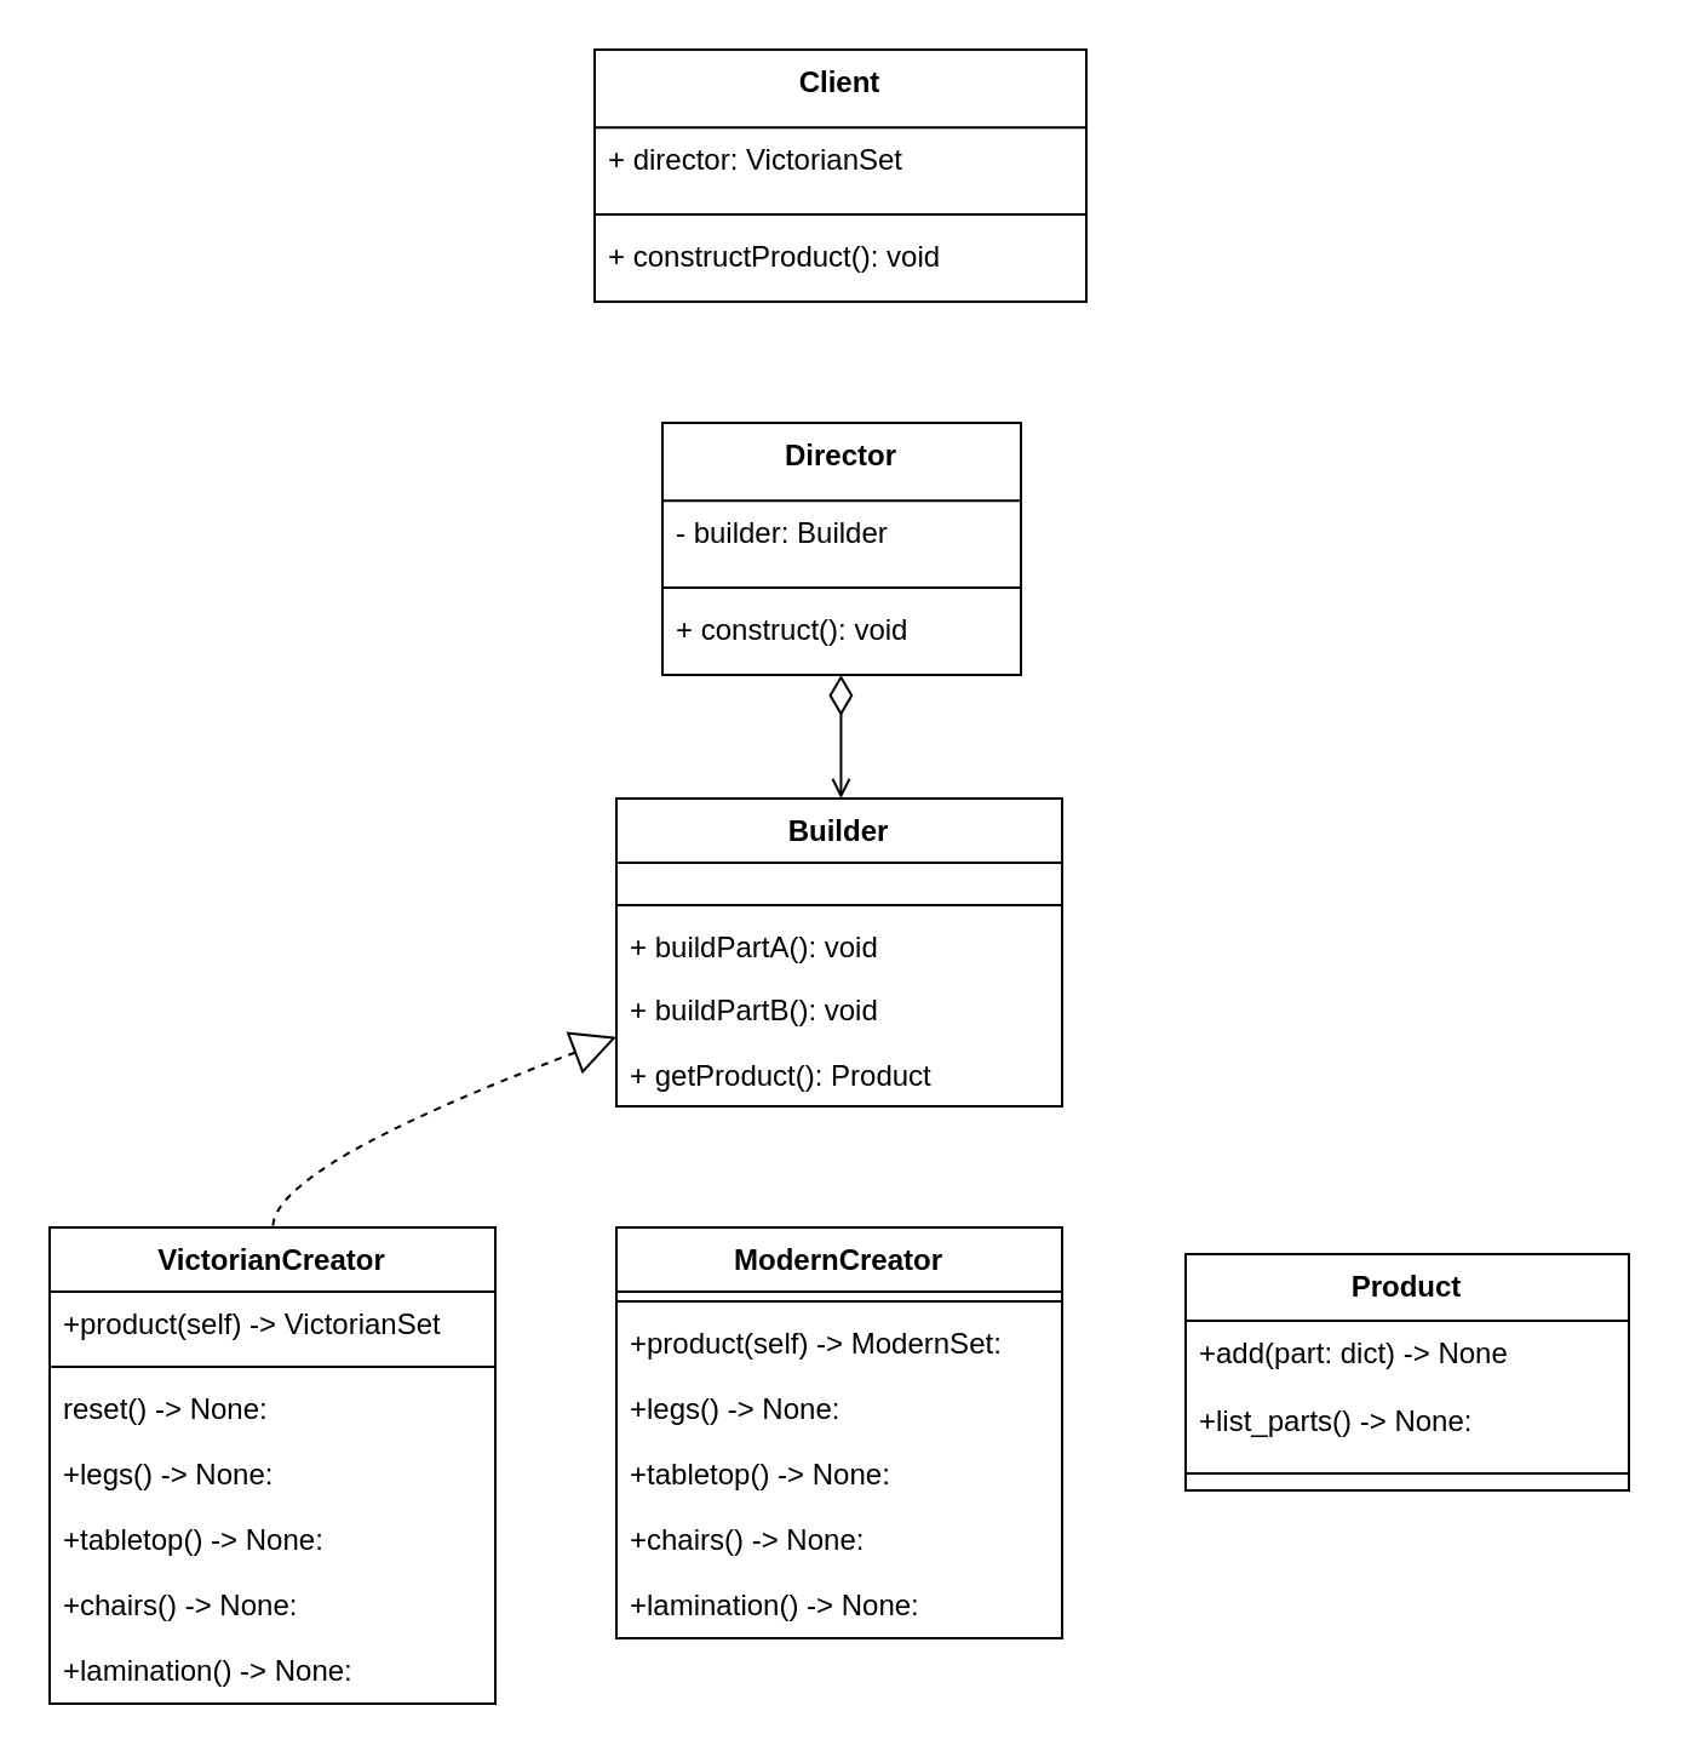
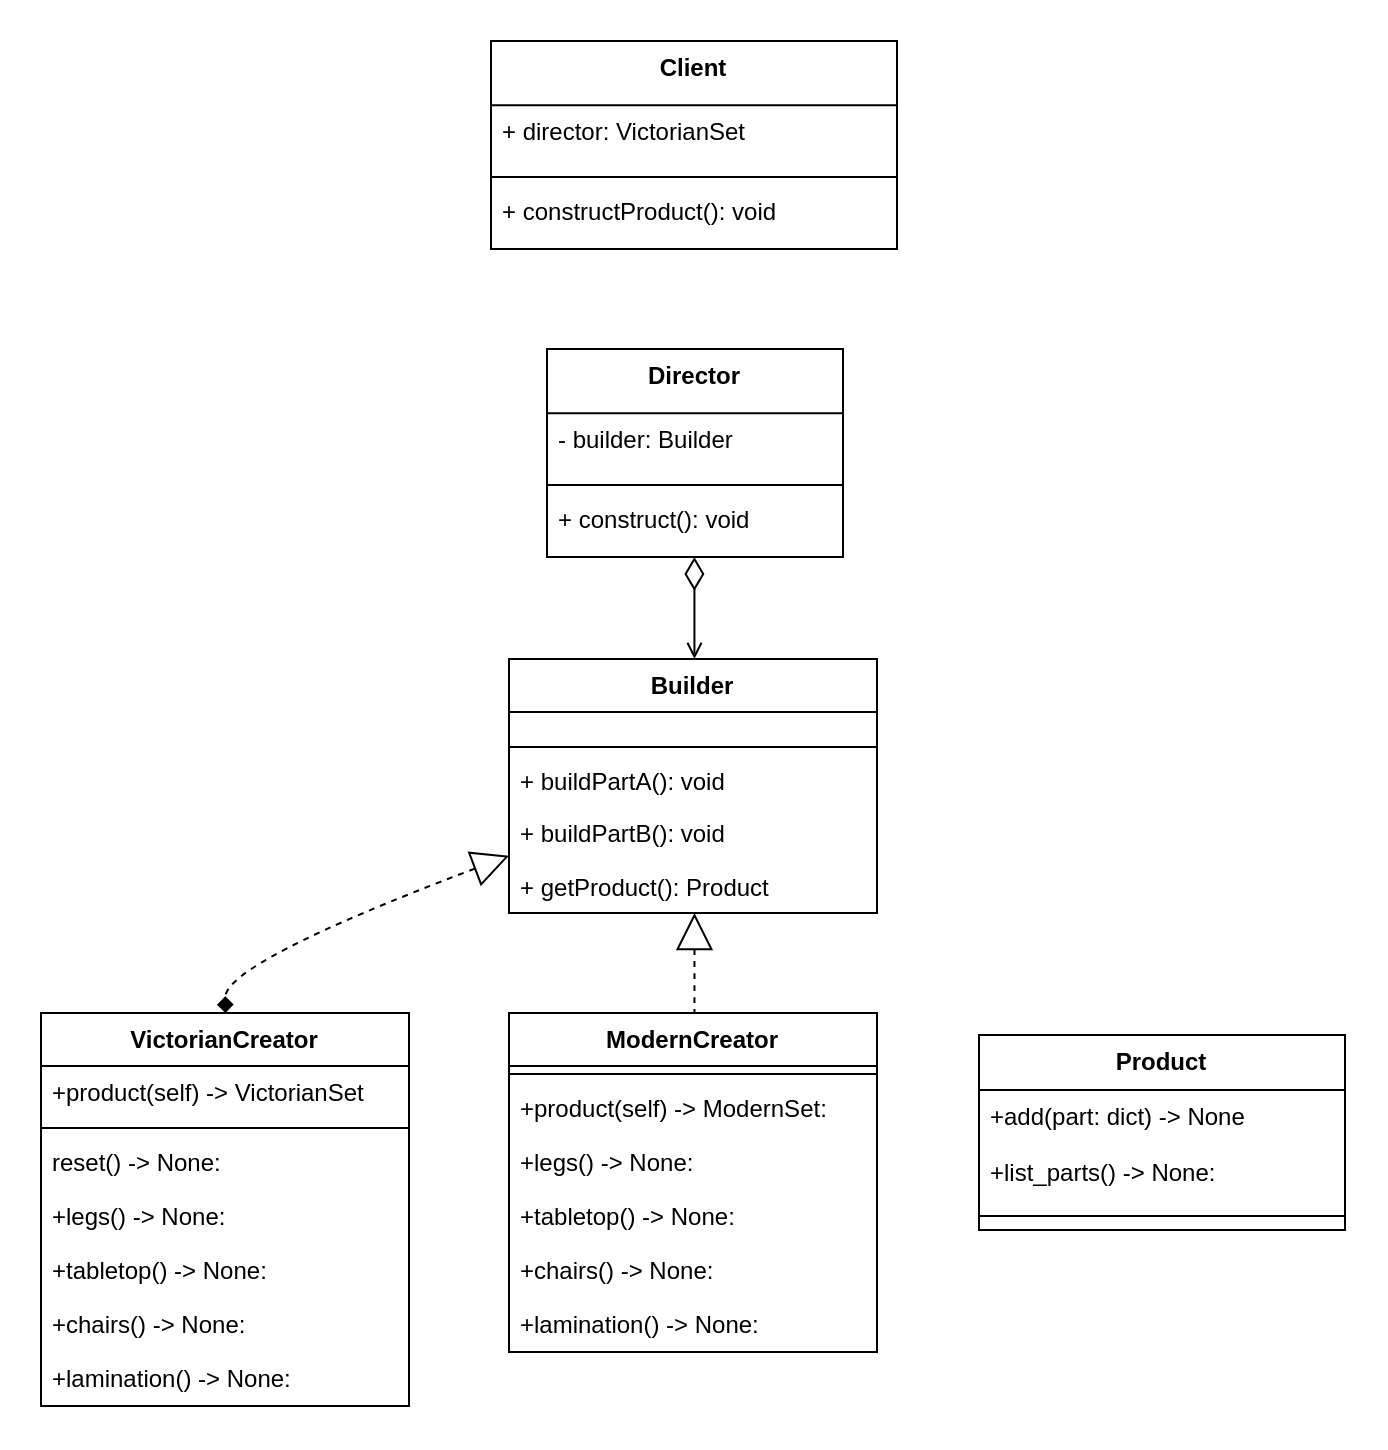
  <mxCell id="0" />
  <mxCell id="1" parent="0" />
  <mxCell id="2" value="Director" style="swimlane;fontStyle=1;align=center;verticalAlign=top;childLayout=stackLayout;horizontal=1;startSize=32.091;horizontalStack=0;resizeParent=1;resizeParentMax=0;resizeLast=0;collapsible=0;marginBottom=0;" parent="1" vertex="1"><mxGeometry x="273" y="174" width="148" height="104" as="geometry" /></mxCell>
  <mxCell id="3" value="- builder: Builder" style="text;strokeColor=none;fillColor=none;align=left;verticalAlign=top;spacingLeft=4;spacingRight=4;overflow=hidden;rotatable=0;points=[[0,0.5],[1,0.5]];portConstraint=eastwest;" parent="2" vertex="1"><mxGeometry y="32" width="148" height="32" as="geometry" /></mxCell>
  <mxCell id="4" style="line;strokeWidth=1;fillColor=none;align=left;verticalAlign=middle;spacingTop=-1;spacingLeft=3;spacingRight=3;rotatable=0;labelPosition=right;points=[];portConstraint=eastwest;strokeColor=inherit;" parent="2" vertex="1"><mxGeometry y="64" width="148" height="8" as="geometry" /></mxCell>
  <mxCell id="5" value="+ construct(): void" style="text;strokeColor=none;fillColor=none;align=left;verticalAlign=top;spacingLeft=4;spacingRight=4;overflow=hidden;rotatable=0;points=[[0,0.5],[1,0.5]];portConstraint=eastwest;" parent="2" vertex="1"><mxGeometry y="72" width="148" height="32" as="geometry" /></mxCell>
  <mxCell id="6" value="Builder" style="swimlane;fontStyle=1;align=center;verticalAlign=top;childLayout=stackLayout;horizontal=1;startSize=26.525;horizontalStack=0;resizeParent=1;resizeParentMax=0;resizeLast=0;collapsible=0;marginBottom=0;" parent="1" vertex="1"><mxGeometry x="254" y="329" width="184" height="127" as="geometry" /></mxCell>
  <mxCell id="7" style="line;strokeWidth=1;fillColor=none;align=left;verticalAlign=middle;spacingTop=-1;spacingLeft=3;spacingRight=3;rotatable=0;labelPosition=right;points=[];portConstraint=eastwest;strokeColor=inherit;" parent="6" vertex="1"><mxGeometry y="40" width="184" height="8" as="geometry" /></mxCell>
  <mxCell id="8" value="+ buildPartA(): void" style="text;strokeColor=none;fillColor=none;align=left;verticalAlign=top;spacingLeft=4;spacingRight=4;overflow=hidden;rotatable=0;points=[[0,0.5],[1,0.5]];portConstraint=eastwest;" parent="6" vertex="1"><mxGeometry y="48" width="184" height="27" as="geometry" /></mxCell>
  <mxCell id="9" value="+ buildPartB(): void" style="text;strokeColor=none;fillColor=none;align=left;verticalAlign=top;spacingLeft=4;spacingRight=4;overflow=hidden;rotatable=0;points=[[0,0.5],[1,0.5]];portConstraint=eastwest;" parent="6" vertex="1"><mxGeometry y="74" width="184" height="27" as="geometry" /></mxCell>
  <mxCell id="10" value="+ getProduct(): Product" style="text;strokeColor=none;fillColor=none;align=left;verticalAlign=top;spacingLeft=4;spacingRight=4;overflow=hidden;rotatable=0;points=[[0,0.5],[1,0.5]];portConstraint=eastwest;" parent="6" vertex="1"><mxGeometry y="101" width="184" height="27" as="geometry" /></mxCell>
  <mxCell id="11" value="VictorianCreator" style="swimlane;fontStyle=1;align=center;verticalAlign=top;childLayout=stackLayout;horizontal=1;startSize=26.525;horizontalStack=0;resizeParent=1;resizeParentMax=0;resizeLast=0;collapsible=0;marginBottom=0;" parent="1" vertex="1"><mxGeometry x="20" y="506" width="184" height="196.525" as="geometry" /></mxCell>
  <mxCell id="12" value="+product(self) -&gt; VictorianSet" style="text;strokeColor=none;fillColor=none;align=left;verticalAlign=top;spacingLeft=4;spacingRight=4;overflow=hidden;rotatable=0;points=[[0,0.5],[1,0.5]];portConstraint=eastwest;" parent="11" vertex="1"><mxGeometry y="26.525" width="184" height="27" as="geometry" /></mxCell>
  <mxCell id="13" style="line;strokeWidth=1;fillColor=none;align=left;verticalAlign=middle;spacingTop=-1;spacingLeft=3;spacingRight=3;rotatable=0;labelPosition=right;points=[];portConstraint=eastwest;strokeColor=inherit;" parent="11" vertex="1"><mxGeometry y="53.525" width="184" height="8" as="geometry" /></mxCell>
  <mxCell id="14" value="reset() -&gt; None:" style="text;strokeColor=none;fillColor=none;align=left;verticalAlign=top;spacingLeft=4;spacingRight=4;overflow=hidden;rotatable=0;points=[[0,0.5],[1,0.5]];portConstraint=eastwest;" vertex="1" parent="11"><mxGeometry y="61.525" width="184" height="27" as="geometry" /></mxCell>
  <mxCell id="15" value="+legs() -&gt; None:" style="text;strokeColor=none;fillColor=none;align=left;verticalAlign=top;spacingLeft=4;spacingRight=4;overflow=hidden;rotatable=0;points=[[0,0.5],[1,0.5]];portConstraint=eastwest;" parent="11" vertex="1"><mxGeometry y="88.525" width="184" height="27" as="geometry" /></mxCell>
  <mxCell id="16" value="+tabletop() -&gt; None:" style="text;strokeColor=none;fillColor=none;align=left;verticalAlign=top;spacingLeft=4;spacingRight=4;overflow=hidden;rotatable=0;points=[[0,0.5],[1,0.5]];portConstraint=eastwest;" parent="11" vertex="1"><mxGeometry y="115.525" width="184" height="27" as="geometry" /></mxCell>
  <mxCell id="17" value="+chairs() -&gt; None:" style="text;strokeColor=none;fillColor=none;align=left;verticalAlign=top;spacingLeft=4;spacingRight=4;overflow=hidden;rotatable=0;points=[[0,0.5],[1,0.5]];portConstraint=eastwest;" vertex="1" parent="11"><mxGeometry y="142.525" width="184" height="27" as="geometry" /></mxCell>
  <mxCell id="18" value="+lamination() -&gt; None:" style="text;strokeColor=none;fillColor=none;align=left;verticalAlign=top;spacingLeft=4;spacingRight=4;overflow=hidden;rotatable=0;points=[[0,0.5],[1,0.5]];portConstraint=eastwest;" vertex="1" parent="11"><mxGeometry y="169.525" width="184" height="27" as="geometry" /></mxCell>
  <mxCell id="19" value="ModernCreator" style="swimlane;fontStyle=1;align=center;verticalAlign=top;childLayout=stackLayout;horizontal=1;startSize=26.525;horizontalStack=0;resizeParent=1;resizeParentMax=0;resizeLast=0;collapsible=0;marginBottom=0;" parent="1" vertex="1"><mxGeometry x="254" y="506" width="184" height="169.525" as="geometry" /></mxCell>
  <mxCell id="20" style="line;strokeWidth=1;fillColor=none;align=left;verticalAlign=middle;spacingTop=-1;spacingLeft=3;spacingRight=3;rotatable=0;labelPosition=right;points=[];portConstraint=eastwest;strokeColor=inherit;" parent="19" vertex="1"><mxGeometry y="26.525" width="184" height="8" as="geometry" /></mxCell>
  <mxCell id="21" value="+product(self) -&gt; ModernSet:" style="text;strokeColor=none;fillColor=none;align=left;verticalAlign=top;spacingLeft=4;spacingRight=4;overflow=hidden;rotatable=0;points=[[0,0.5],[1,0.5]];portConstraint=eastwest;" parent="19" vertex="1"><mxGeometry y="34.525" width="184" height="27" as="geometry" /></mxCell>
  <mxCell id="22" value="+legs() -&gt; None:" style="text;strokeColor=none;fillColor=none;align=left;verticalAlign=top;spacingLeft=4;spacingRight=4;overflow=hidden;rotatable=0;points=[[0,0.5],[1,0.5]];portConstraint=eastwest;" vertex="1" parent="19"><mxGeometry y="61.525" width="184" height="27" as="geometry" /></mxCell>
  <mxCell id="23" value="+tabletop() -&gt; None:" style="text;strokeColor=none;fillColor=none;align=left;verticalAlign=top;spacingLeft=4;spacingRight=4;overflow=hidden;rotatable=0;points=[[0,0.5],[1,0.5]];portConstraint=eastwest;" vertex="1" parent="19"><mxGeometry y="88.525" width="184" height="27" as="geometry" /></mxCell>
  <mxCell id="24" value="+chairs() -&gt; None:" style="text;strokeColor=none;fillColor=none;align=left;verticalAlign=top;spacingLeft=4;spacingRight=4;overflow=hidden;rotatable=0;points=[[0,0.5],[1,0.5]];portConstraint=eastwest;" vertex="1" parent="19"><mxGeometry y="115.525" width="184" height="27" as="geometry" /></mxCell>
  <mxCell id="25" value="+lamination() -&gt; None:" style="text;strokeColor=none;fillColor=none;align=left;verticalAlign=top;spacingLeft=4;spacingRight=4;overflow=hidden;rotatable=0;points=[[0,0.5],[1,0.5]];portConstraint=eastwest;" vertex="1" parent="19"><mxGeometry y="142.525" width="184" height="27" as="geometry" /></mxCell>
  <mxCell id="26" value="Product" style="swimlane;fontStyle=1;align=center;verticalAlign=top;childLayout=stackLayout;horizontal=1;startSize=27.506;horizontalStack=0;resizeParent=1;resizeParentMax=0;resizeLast=0;collapsible=0;marginBottom=0;" parent="1" vertex="1"><mxGeometry x="489" y="517" width="183" height="97.506" as="geometry" /></mxCell>
  <mxCell id="27" value="+add(part: dict) -&gt; None" style="text;strokeColor=none;fillColor=none;align=left;verticalAlign=top;spacingLeft=4;spacingRight=4;overflow=hidden;rotatable=0;points=[[0,0.5],[1,0.5]];portConstraint=eastwest;" parent="26" vertex="1"><mxGeometry y="27.506" width="183" height="28" as="geometry" /></mxCell>
  <mxCell id="28" value="+list_parts() -&gt; None:" style="text;strokeColor=none;fillColor=none;align=left;verticalAlign=top;spacingLeft=4;spacingRight=4;overflow=hidden;rotatable=0;points=[[0,0.5],[1,0.5]];portConstraint=eastwest;" parent="26" vertex="1"><mxGeometry y="55.506" width="183" height="28" as="geometry" /></mxCell>
  <mxCell id="29" style="line;strokeWidth=1;fillColor=none;align=left;verticalAlign=middle;spacingTop=-1;spacingLeft=3;spacingRight=3;rotatable=0;labelPosition=right;points=[];portConstraint=eastwest;strokeColor=inherit;" parent="26" vertex="1"><mxGeometry y="83.506" width="183" height="14" as="geometry" /></mxCell>
  <mxCell id="30" value="Client" style="swimlane;fontStyle=1;align=center;verticalAlign=top;childLayout=stackLayout;horizontal=1;startSize=32.091;horizontalStack=0;resizeParent=1;resizeParentMax=0;resizeLast=0;collapsible=0;marginBottom=0;" parent="1" vertex="1"><mxGeometry x="245" y="20" width="203" height="104" as="geometry" /></mxCell>
  <mxCell id="31" value="+ director: VictorianSet" style="text;strokeColor=none;fillColor=none;align=left;verticalAlign=top;spacingLeft=4;spacingRight=4;overflow=hidden;rotatable=0;points=[[0,0.5],[1,0.5]];portConstraint=eastwest;" parent="30" vertex="1"><mxGeometry y="32" width="203" height="32" as="geometry" /></mxCell>
  <mxCell id="32" style="line;strokeWidth=1;fillColor=none;align=left;verticalAlign=middle;spacingTop=-1;spacingLeft=3;spacingRight=3;rotatable=0;labelPosition=right;points=[];portConstraint=eastwest;strokeColor=inherit;" parent="30" vertex="1"><mxGeometry y="64" width="203" height="8" as="geometry" /></mxCell>
  <mxCell id="33" value="+ constructProduct(): void" style="text;strokeColor=none;fillColor=none;align=left;verticalAlign=top;spacingLeft=4;spacingRight=4;overflow=hidden;rotatable=0;points=[[0,0.5],[1,0.5]];portConstraint=eastwest;" parent="30" vertex="1"><mxGeometry y="72" width="203" height="32" as="geometry" /></mxCell>
  <mxCell id="34" value="" style="curved=1;startArrow=diamondThin;startSize=14;startFill=0;endArrow=open;exitX=0.498;exitY=1.005;entryX=0.504;entryY=-0.004;" parent="1" source="2" target="6" edge="1"><mxGeometry relative="1" as="geometry"><Array as="points" /></mxGeometry></mxCell>
- <mxCell id="35" value="" style="curved=1;dashed=1;startArrow=block;startSize=16;startFill=0;endArrow=none;exitX=0.003;exitY=0.773;entryX=0.501;entryY=-0.001;" parent="1" source="6" target="11" edge="1"><mxGeometry relative="1" as="geometry"><Array as="points"><mxPoint x="112" y="481" /></Array></mxGeometry></mxCell>
+ <mxCell id="35" value="" style="curved=1;dashed=1;startArrow=block;startSize=16;startFill=0;endArrow=diamond;exitX=0.003;exitY=0.773;entryX=0.501;entryY=-0.001;" parent="1" source="6" target="11" edge="1"><mxGeometry relative="1" as="geometry"><Array as="points"><mxPoint x="112" y="481" /></Array></mxGeometry></mxCell>
+ <mxCell id="36" value="" style="curved=1;dashed=1;startArrow=block;startSize=16;startFill=0;endArrow=none;exitX=0.504;exitY=0.999;entryX=0.504;entryY=-0.001;" parent="1" source="6" target="19" edge="1"><mxGeometry relative="1" as="geometry"><Array as="points" /></mxGeometry></mxCell>
  <mxCell id="37" value="&lt;div style=&quot;background-color:#1e1f22;color:#bcbec4&quot;&gt;&lt;pre style=&quot;font-family:'JetBrains Mono',monospace;font-size:9,8pt;&quot;&gt;&lt;br&gt;&lt;/pre&gt;&lt;/div&gt;" style="text;whiteSpace=wrap;html=1;" vertex="1" parent="1"><mxGeometry x="83" y="269" width="190" height="60" as="geometry" /></mxCell>
